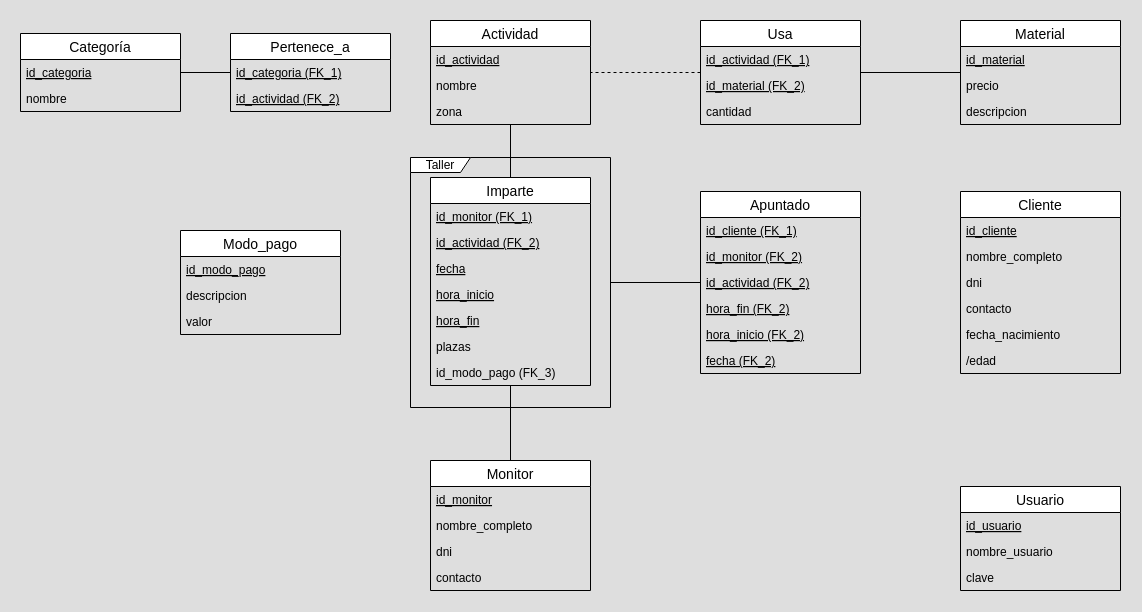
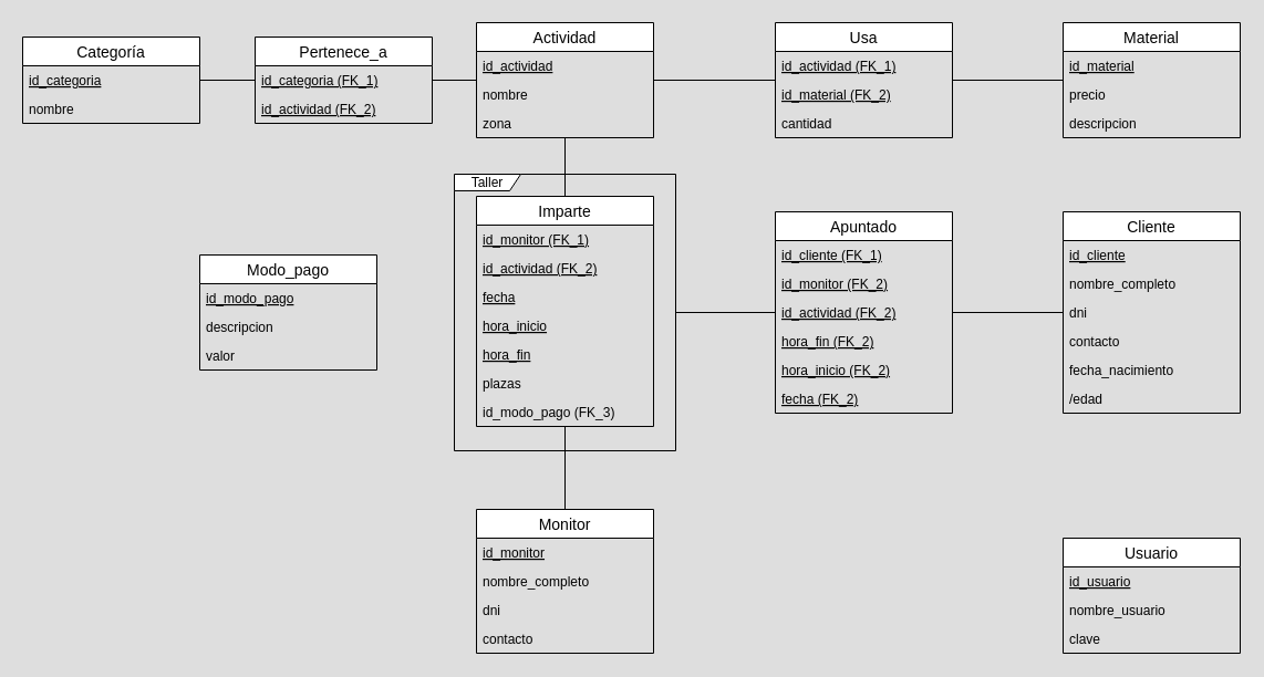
  <mxCell id="0" />
  <mxCell id="1" parent="0" />
+ <mxCell id="2" style="edgeStyle=orthogonalEdgeStyle;rounded=0;orthogonalLoop=1;jettySize=auto;html=1;startArrow=none;startFill=0;endArrow=none;endFill=0;" parent="1" source="16" target="10" edge="1"><mxGeometry relative="1" as="geometry"><mxPoint x="460" y="72" as="sourcePoint" /><mxPoint x="385" y="72" as="targetPoint" /></mxGeometry></mxCell>
  <mxCell id="3" style="edgeStyle=orthogonalEdgeStyle;rounded=0;orthogonalLoop=1;jettySize=auto;html=1;endArrow=none;endFill=0;" parent="1" source="36" target="16" edge="1"><mxGeometry relative="1" as="geometry"><mxPoint x="510" y="217" as="sourcePoint" /><mxPoint x="510" y="92" as="targetPoint" /></mxGeometry></mxCell>
  <mxCell id="4" style="edgeStyle=orthogonalEdgeStyle;rounded=0;orthogonalLoop=1;jettySize=auto;html=1;endArrow=none;endFill=0;" parent="1" source="36" target="48" edge="1"><mxGeometry relative="1" as="geometry"><mxPoint x="510" y="257" as="sourcePoint" /><mxPoint x="510" y="357" as="targetPoint" /></mxGeometry></mxCell>
  <mxCell id="5" style="edgeStyle=orthogonalEdgeStyle;rounded=0;orthogonalLoop=1;jettySize=auto;html=1;endArrow=none;endFill=0;" parent="1" source="20" target="24" edge="1"><mxGeometry relative="1" as="geometry"><mxPoint x="880" y="72" as="targetPoint" /><mxPoint x="760" y="72" as="sourcePoint" /></mxGeometry></mxCell>
- <mxCell id="6" style="edgeStyle=orthogonalEdgeStyle;rounded=0;orthogonalLoop=1;jettySize=auto;html=1;endArrow=none;endFill=0;dashed=1;" parent="1" source="20" target="16" edge="1"><mxGeometry relative="1" as="geometry"><mxPoint x="560" y="72" as="targetPoint" /><mxPoint x="640" y="72" as="sourcePoint" /></mxGeometry></mxCell>
+ <mxCell id="6" style="edgeStyle=orthogonalEdgeStyle;rounded=0;orthogonalLoop=1;jettySize=auto;html=1;endArrow=none;endFill=0;" parent="1" source="20" target="16" edge="1"><mxGeometry relative="1" as="geometry"><mxPoint x="560" y="72" as="targetPoint" /><mxPoint x="640" y="72" as="sourcePoint" /></mxGeometry></mxCell>
  <mxCell id="7" value="Taller" style="shape=umlFrame;whiteSpace=wrap;html=1;width=60;height=15;" parent="1" vertex="1"><mxGeometry x="410" y="157" width="200" height="250" as="geometry" /></mxCell>
+ <mxCell id="8" style="edgeStyle=orthogonalEdgeStyle;rounded=0;orthogonalLoop=1;jettySize=auto;html=1;startArrow=none;startFill=0;endArrow=none;endFill=0;" parent="1" source="29" target="53" edge="1"><mxGeometry relative="1" as="geometry"><mxPoint x="-90" y="487" as="targetPoint" /></mxGeometry></mxCell>
  <mxCell id="9" style="edgeStyle=orthogonalEdgeStyle;rounded=0;orthogonalLoop=1;jettySize=auto;html=1;startArrow=none;startFill=0;endArrow=none;endFill=0;entryX=1;entryY=0.5;entryDx=0;entryDy=0;" parent="1" source="10" target="14" edge="1"><mxGeometry relative="1" as="geometry"><mxPoint x="265" y="72" as="sourcePoint" /><mxPoint x="180" y="72" as="targetPoint" /></mxGeometry></mxCell>
  <mxCell id="10" value="Pertenece_a" style="swimlane;fontStyle=0;childLayout=stackLayout;horizontal=1;startSize=26;horizontalStack=0;resizeParent=1;resizeParentMax=0;resizeLast=0;collapsible=1;marginBottom=0;align=center;fontSize=14;" parent="1" vertex="1"><mxGeometry x="230" y="33" width="160" height="78" as="geometry" /></mxCell>
  <mxCell id="11" value="id_categoria (FK_1)" style="text;strokeColor=none;fillColor=none;spacingLeft=4;spacingRight=4;overflow=hidden;rotatable=0;points=[[0,0.5],[1,0.5]];portConstraint=eastwest;fontSize=12;fontStyle=4" parent="10" vertex="1"><mxGeometry y="26" width="160" height="26" as="geometry" /></mxCell>
  <mxCell id="12" value="id_actividad (FK_2)" style="text;strokeColor=none;fillColor=none;spacingLeft=4;spacingRight=4;overflow=hidden;rotatable=0;points=[[0,0.5],[1,0.5]];portConstraint=eastwest;fontSize=12;fontStyle=4" parent="10" vertex="1"><mxGeometry y="52" width="160" height="26" as="geometry" /></mxCell>
  <mxCell id="13" value="Categoría" style="swimlane;fontStyle=0;childLayout=stackLayout;horizontal=1;startSize=26;horizontalStack=0;resizeParent=1;resizeParentMax=0;resizeLast=0;collapsible=1;marginBottom=0;align=center;fontSize=14;" parent="1" vertex="1"><mxGeometry x="20" y="33" width="160" height="78" as="geometry" /></mxCell>
  <mxCell id="14" value="id_categoria" style="text;strokeColor=none;fillColor=none;spacingLeft=4;spacingRight=4;overflow=hidden;rotatable=0;points=[[0,0.5],[1,0.5]];portConstraint=eastwest;fontSize=12;fontStyle=4" parent="13" vertex="1"><mxGeometry y="26" width="160" height="26" as="geometry" /></mxCell>
  <mxCell id="15" value="nombre" style="text;strokeColor=none;fillColor=none;spacingLeft=4;spacingRight=4;overflow=hidden;rotatable=0;points=[[0,0.5],[1,0.5]];portConstraint=eastwest;fontSize=12;" parent="13" vertex="1"><mxGeometry y="52" width="160" height="26" as="geometry" /></mxCell>
  <mxCell id="16" value="Actividad" style="swimlane;fontStyle=0;childLayout=stackLayout;horizontal=1;startSize=26;horizontalStack=0;resizeParent=1;resizeParentMax=0;resizeLast=0;collapsible=1;marginBottom=0;align=center;fontSize=14;" parent="1" vertex="1"><mxGeometry x="430" y="20" width="160" height="104" as="geometry" /></mxCell>
  <mxCell id="17" value="id_actividad" style="text;strokeColor=none;fillColor=none;spacingLeft=4;spacingRight=4;overflow=hidden;rotatable=0;points=[[0,0.5],[1,0.5]];portConstraint=eastwest;fontSize=12;fontStyle=4" parent="16" vertex="1"><mxGeometry y="26" width="160" height="26" as="geometry" /></mxCell>
  <mxCell id="18" value="nombre" style="text;strokeColor=none;fillColor=none;spacingLeft=4;spacingRight=4;overflow=hidden;rotatable=0;points=[[0,0.5],[1,0.5]];portConstraint=eastwest;fontSize=12;" parent="16" vertex="1"><mxGeometry y="52" width="160" height="26" as="geometry" /></mxCell>
  <mxCell id="19" value="zona" style="text;strokeColor=none;fillColor=none;spacingLeft=4;spacingRight=4;overflow=hidden;rotatable=0;points=[[0,0.5],[1,0.5]];portConstraint=eastwest;fontSize=12;" parent="16" vertex="1"><mxGeometry y="78" width="160" height="26" as="geometry" /></mxCell>
  <mxCell id="20" value="Usa" style="swimlane;fontStyle=0;childLayout=stackLayout;horizontal=1;startSize=26;horizontalStack=0;resizeParent=1;resizeParentMax=0;resizeLast=0;collapsible=1;marginBottom=0;align=center;fontSize=14;" parent="1" vertex="1"><mxGeometry x="700" y="20" width="160" height="104" as="geometry" /></mxCell>
  <mxCell id="21" value="id_actividad (FK_1)" style="text;strokeColor=none;fillColor=none;spacingLeft=4;spacingRight=4;overflow=hidden;rotatable=0;points=[[0,0.5],[1,0.5]];portConstraint=eastwest;fontSize=12;fontStyle=4" parent="20" vertex="1"><mxGeometry y="26" width="160" height="26" as="geometry" /></mxCell>
  <mxCell id="22" value="id_material (FK_2)" style="text;strokeColor=none;fillColor=none;spacingLeft=4;spacingRight=4;overflow=hidden;rotatable=0;points=[[0,0.5],[1,0.5]];portConstraint=eastwest;fontSize=12;fontStyle=4" parent="20" vertex="1"><mxGeometry y="52" width="160" height="26" as="geometry" /></mxCell>
  <mxCell id="23" value="cantidad" style="text;strokeColor=none;fillColor=none;spacingLeft=4;spacingRight=4;overflow=hidden;rotatable=0;points=[[0,0.5],[1,0.5]];portConstraint=eastwest;fontSize=12;" parent="20" vertex="1"><mxGeometry y="78" width="160" height="26" as="geometry" /></mxCell>
  <mxCell id="24" value="Material" style="swimlane;fontStyle=0;childLayout=stackLayout;horizontal=1;startSize=26;horizontalStack=0;resizeParent=1;resizeParentMax=0;resizeLast=0;collapsible=1;marginBottom=0;align=center;fontSize=14;" parent="1" vertex="1"><mxGeometry x="960" y="20" width="160" height="104" as="geometry" /></mxCell>
  <mxCell id="25" value="id_material" style="text;strokeColor=none;fillColor=none;spacingLeft=4;spacingRight=4;overflow=hidden;rotatable=0;points=[[0,0.5],[1,0.5]];portConstraint=eastwest;fontSize=12;fontStyle=4" parent="24" vertex="1"><mxGeometry y="26" width="160" height="26" as="geometry" /></mxCell>
  <mxCell id="26" value="precio" style="text;strokeColor=none;fillColor=none;spacingLeft=4;spacingRight=4;overflow=hidden;rotatable=0;points=[[0,0.5],[1,0.5]];portConstraint=eastwest;fontSize=12;" parent="24" vertex="1"><mxGeometry y="52" width="160" height="26" as="geometry" /></mxCell>
  <mxCell id="27" value="descripcion" style="text;strokeColor=none;fillColor=none;spacingLeft=4;spacingRight=4;overflow=hidden;rotatable=0;points=[[0,0.5],[1,0.5]];portConstraint=eastwest;fontSize=12;" parent="24" vertex="1"><mxGeometry y="78" width="160" height="26" as="geometry" /></mxCell>
  <mxCell id="28" style="edgeStyle=orthogonalEdgeStyle;rounded=0;orthogonalLoop=1;jettySize=auto;html=1;endArrow=none;endFill=0;" edge="1" parent="1" source="29" target="7"><mxGeometry relative="1" as="geometry" /></mxCell>
  <mxCell id="29" value="Apuntado" style="swimlane;fontStyle=0;childLayout=stackLayout;horizontal=1;startSize=26;horizontalStack=0;resizeParent=1;resizeParentMax=0;resizeLast=0;collapsible=1;marginBottom=0;align=center;fontSize=14;" parent="1" vertex="1"><mxGeometry x="700" y="191" width="160" height="182" as="geometry" /></mxCell>
  <mxCell id="30" value="id_cliente (FK_1)" style="text;strokeColor=none;fillColor=none;spacingLeft=4;spacingRight=4;overflow=hidden;rotatable=0;points=[[0,0.5],[1,0.5]];portConstraint=eastwest;fontSize=12;fontStyle=4" parent="29" vertex="1"><mxGeometry y="26" width="160" height="26" as="geometry" /></mxCell>
  <mxCell id="31" value="id_monitor (FK_2)" style="text;strokeColor=none;fillColor=none;spacingLeft=4;spacingRight=4;overflow=hidden;rotatable=0;points=[[0,0.5],[1,0.5]];portConstraint=eastwest;fontSize=12;fontStyle=4" vertex="1" parent="29"><mxGeometry y="52" width="160" height="26" as="geometry" /></mxCell>
  <mxCell id="32" value="id_actividad (FK_2)" style="text;strokeColor=none;fillColor=none;spacingLeft=4;spacingRight=4;overflow=hidden;rotatable=0;points=[[0,0.5],[1,0.5]];portConstraint=eastwest;fontSize=12;fontStyle=4" vertex="1" parent="29"><mxGeometry y="78" width="160" height="26" as="geometry" /></mxCell>
  <mxCell id="33" value="hora_fin (FK_2)" style="text;strokeColor=none;fillColor=none;spacingLeft=4;spacingRight=4;overflow=hidden;rotatable=0;points=[[0,0.5],[1,0.5]];portConstraint=eastwest;fontSize=12;fontStyle=4" vertex="1" parent="29"><mxGeometry y="104" width="160" height="26" as="geometry" /></mxCell>
  <mxCell id="34" value="hora_inicio (FK_2)" style="text;strokeColor=none;fillColor=none;spacingLeft=4;spacingRight=4;overflow=hidden;rotatable=0;points=[[0,0.5],[1,0.5]];portConstraint=eastwest;fontSize=12;fontStyle=4" vertex="1" parent="29"><mxGeometry y="130" width="160" height="26" as="geometry" /></mxCell>
  <mxCell id="35" value="fecha (FK_2)" style="text;strokeColor=none;fillColor=none;spacingLeft=4;spacingRight=4;overflow=hidden;rotatable=0;points=[[0,0.5],[1,0.5]];portConstraint=eastwest;fontSize=12;fontStyle=4" vertex="1" parent="29"><mxGeometry y="156" width="160" height="26" as="geometry" /></mxCell>
  <mxCell id="36" value="Imparte" style="swimlane;fontStyle=0;childLayout=stackLayout;horizontal=1;startSize=26;horizontalStack=0;resizeParent=1;resizeParentMax=0;resizeLast=0;collapsible=1;marginBottom=0;align=center;fontSize=14;" parent="1" vertex="1"><mxGeometry x="430" y="177" width="160" height="208" as="geometry" /></mxCell>
  <mxCell id="37" value="id_monitor (FK_1)" style="text;strokeColor=none;fillColor=none;spacingLeft=4;spacingRight=4;overflow=hidden;rotatable=0;points=[[0,0.5],[1,0.5]];portConstraint=eastwest;fontSize=12;fontStyle=4" parent="36" vertex="1"><mxGeometry y="26" width="160" height="26" as="geometry" /></mxCell>
  <mxCell id="38" value="id_actividad (FK_2)" style="text;strokeColor=none;fillColor=none;spacingLeft=4;spacingRight=4;overflow=hidden;rotatable=0;points=[[0,0.5],[1,0.5]];portConstraint=eastwest;fontSize=12;fontStyle=4" parent="36" vertex="1"><mxGeometry y="52" width="160" height="26" as="geometry" /></mxCell>
  <mxCell id="39" value="fecha" style="text;strokeColor=none;fillColor=none;spacingLeft=4;spacingRight=4;overflow=hidden;rotatable=0;points=[[0,0.5],[1,0.5]];portConstraint=eastwest;fontSize=12;fontStyle=4" parent="36" vertex="1"><mxGeometry y="78" width="160" height="26" as="geometry" /></mxCell>
  <mxCell id="40" value="hora_inicio" style="text;strokeColor=none;fillColor=none;spacingLeft=4;spacingRight=4;overflow=hidden;rotatable=0;points=[[0,0.5],[1,0.5]];portConstraint=eastwest;fontSize=12;fontStyle=4" vertex="1" parent="36"><mxGeometry y="104" width="160" height="26" as="geometry" /></mxCell>
  <mxCell id="41" value="hora_fin" style="text;strokeColor=none;fillColor=none;spacingLeft=4;spacingRight=4;overflow=hidden;rotatable=0;points=[[0,0.5],[1,0.5]];portConstraint=eastwest;fontSize=12;fontStyle=4" vertex="1" parent="36"><mxGeometry y="130" width="160" height="26" as="geometry" /></mxCell>
  <mxCell id="42" value="plazas" style="text;strokeColor=none;fillColor=none;spacingLeft=4;spacingRight=4;overflow=hidden;rotatable=0;points=[[0,0.5],[1,0.5]];portConstraint=eastwest;fontSize=12;" parent="36" vertex="1"><mxGeometry y="156" width="160" height="26" as="geometry" /></mxCell>
  <mxCell id="43" value="id_modo_pago (FK_3)" style="text;strokeColor=none;fillColor=none;spacingLeft=4;spacingRight=4;overflow=hidden;rotatable=0;points=[[0,0.5],[1,0.5]];portConstraint=eastwest;fontSize=12;" parent="36" vertex="1"><mxGeometry y="182" width="160" height="26" as="geometry" /></mxCell>
  <mxCell id="44" value="Modo_pago" style="swimlane;fontStyle=0;childLayout=stackLayout;horizontal=1;startSize=26;horizontalStack=0;resizeParent=1;resizeParentMax=0;resizeLast=0;collapsible=1;marginBottom=0;align=center;fontSize=14;" parent="1" vertex="1"><mxGeometry x="180" y="230" width="160" height="104" as="geometry" /></mxCell>
  <mxCell id="45" value="id_modo_pago" style="text;strokeColor=none;fillColor=none;spacingLeft=4;spacingRight=4;overflow=hidden;rotatable=0;points=[[0,0.5],[1,0.5]];portConstraint=eastwest;fontSize=12;fontStyle=4" parent="44" vertex="1"><mxGeometry y="26" width="160" height="26" as="geometry" /></mxCell>
  <mxCell id="46" value="descripcion" style="text;strokeColor=none;fillColor=none;spacingLeft=4;spacingRight=4;overflow=hidden;rotatable=0;points=[[0,0.5],[1,0.5]];portConstraint=eastwest;fontSize=12;" parent="44" vertex="1"><mxGeometry y="52" width="160" height="26" as="geometry" /></mxCell>
  <mxCell id="47" value="valor" style="text;strokeColor=none;fillColor=none;spacingLeft=4;spacingRight=4;overflow=hidden;rotatable=0;points=[[0,0.5],[1,0.5]];portConstraint=eastwest;fontSize=12;" parent="44" vertex="1"><mxGeometry y="78" width="160" height="26" as="geometry" /></mxCell>
  <mxCell id="48" value="Monitor" style="swimlane;fontStyle=0;childLayout=stackLayout;horizontal=1;startSize=26;horizontalStack=0;resizeParent=1;resizeParentMax=0;resizeLast=0;collapsible=1;marginBottom=0;align=center;fontSize=14;" parent="1" vertex="1"><mxGeometry x="430" y="460" width="160" height="130" as="geometry" /></mxCell>
  <mxCell id="49" value="id_monitor" style="text;strokeColor=none;fillColor=none;spacingLeft=4;spacingRight=4;overflow=hidden;rotatable=0;points=[[0,0.5],[1,0.5]];portConstraint=eastwest;fontSize=12;fontStyle=4" parent="48" vertex="1"><mxGeometry y="26" width="160" height="26" as="geometry" /></mxCell>
  <mxCell id="50" value="nombre_completo" style="text;strokeColor=none;fillColor=none;spacingLeft=4;spacingRight=4;overflow=hidden;rotatable=0;points=[[0,0.5],[1,0.5]];portConstraint=eastwest;fontSize=12;" parent="48" vertex="1"><mxGeometry y="52" width="160" height="26" as="geometry" /></mxCell>
  <mxCell id="51" value="dni" style="text;strokeColor=none;fillColor=none;spacingLeft=4;spacingRight=4;overflow=hidden;rotatable=0;points=[[0,0.5],[1,0.5]];portConstraint=eastwest;fontSize=12;" parent="48" vertex="1"><mxGeometry y="78" width="160" height="26" as="geometry" /></mxCell>
  <mxCell id="52" value="contacto" style="text;strokeColor=none;fillColor=none;spacingLeft=4;spacingRight=4;overflow=hidden;rotatable=0;points=[[0,0.5],[1,0.5]];portConstraint=eastwest;fontSize=12;" parent="48" vertex="1"><mxGeometry y="104" width="160" height="26" as="geometry" /></mxCell>
  <mxCell id="53" value="Cliente" style="swimlane;fontStyle=0;childLayout=stackLayout;horizontal=1;startSize=26;horizontalStack=0;resizeParent=1;resizeParentMax=0;resizeLast=0;collapsible=1;marginBottom=0;align=center;fontSize=14;" parent="1" vertex="1"><mxGeometry x="960" y="191" width="160" height="182" as="geometry" /></mxCell>
  <mxCell id="54" value="id_cliente" style="text;strokeColor=none;fillColor=none;spacingLeft=4;spacingRight=4;overflow=hidden;rotatable=0;points=[[0,0.5],[1,0.5]];portConstraint=eastwest;fontSize=12;fontStyle=4" parent="53" vertex="1"><mxGeometry y="26" width="160" height="26" as="geometry" /></mxCell>
  <mxCell id="55" value="nombre_completo" style="text;strokeColor=none;fillColor=none;spacingLeft=4;spacingRight=4;overflow=hidden;rotatable=0;points=[[0,0.5],[1,0.5]];portConstraint=eastwest;fontSize=12;" parent="53" vertex="1"><mxGeometry y="52" width="160" height="26" as="geometry" /></mxCell>
  <mxCell id="56" value="dni" style="text;strokeColor=none;fillColor=none;spacingLeft=4;spacingRight=4;overflow=hidden;rotatable=0;points=[[0,0.5],[1,0.5]];portConstraint=eastwest;fontSize=12;" parent="53" vertex="1"><mxGeometry y="78" width="160" height="26" as="geometry" /></mxCell>
  <mxCell id="57" value="contacto" style="text;strokeColor=none;fillColor=none;spacingLeft=4;spacingRight=4;overflow=hidden;rotatable=0;points=[[0,0.5],[1,0.5]];portConstraint=eastwest;fontSize=12;" parent="53" vertex="1"><mxGeometry y="104" width="160" height="26" as="geometry" /></mxCell>
  <mxCell id="58" value="fecha_nacimiento" style="text;strokeColor=none;fillColor=none;spacingLeft=4;spacingRight=4;overflow=hidden;rotatable=0;points=[[0,0.5],[1,0.5]];portConstraint=eastwest;fontSize=12;" parent="53" vertex="1"><mxGeometry y="130" width="160" height="26" as="geometry" /></mxCell>
  <mxCell id="59" value="/edad" style="text;strokeColor=none;fillColor=none;spacingLeft=4;spacingRight=4;overflow=hidden;rotatable=0;points=[[0,0.5],[1,0.5]];portConstraint=eastwest;fontSize=12;" parent="53" vertex="1"><mxGeometry y="156" width="160" height="26" as="geometry" /></mxCell>
  <mxCell id="60" value="Usuario" style="swimlane;fontStyle=0;childLayout=stackLayout;horizontal=1;startSize=26;horizontalStack=0;resizeParent=1;resizeParentMax=0;resizeLast=0;collapsible=1;marginBottom=0;align=center;fontSize=14;" parent="1" vertex="1"><mxGeometry x="960" y="486" width="160" height="104" as="geometry" /></mxCell>
  <mxCell id="61" value="id_usuario" style="text;strokeColor=none;fillColor=none;spacingLeft=4;spacingRight=4;overflow=hidden;rotatable=0;points=[[0,0.5],[1,0.5]];portConstraint=eastwest;fontSize=12;fontStyle=4" parent="60" vertex="1"><mxGeometry y="26" width="160" height="26" as="geometry" /></mxCell>
  <mxCell id="62" value="nombre_usuario" style="text;strokeColor=none;fillColor=none;spacingLeft=4;spacingRight=4;overflow=hidden;rotatable=0;points=[[0,0.5],[1,0.5]];portConstraint=eastwest;fontSize=12;" parent="60" vertex="1"><mxGeometry y="52" width="160" height="26" as="geometry" /></mxCell>
  <mxCell id="63" value="clave" style="text;strokeColor=none;fillColor=none;spacingLeft=4;spacingRight=4;overflow=hidden;rotatable=0;points=[[0,0.5],[1,0.5]];portConstraint=eastwest;fontSize=12;" parent="60" vertex="1"><mxGeometry y="78" width="160" height="26" as="geometry" /></mxCell>
